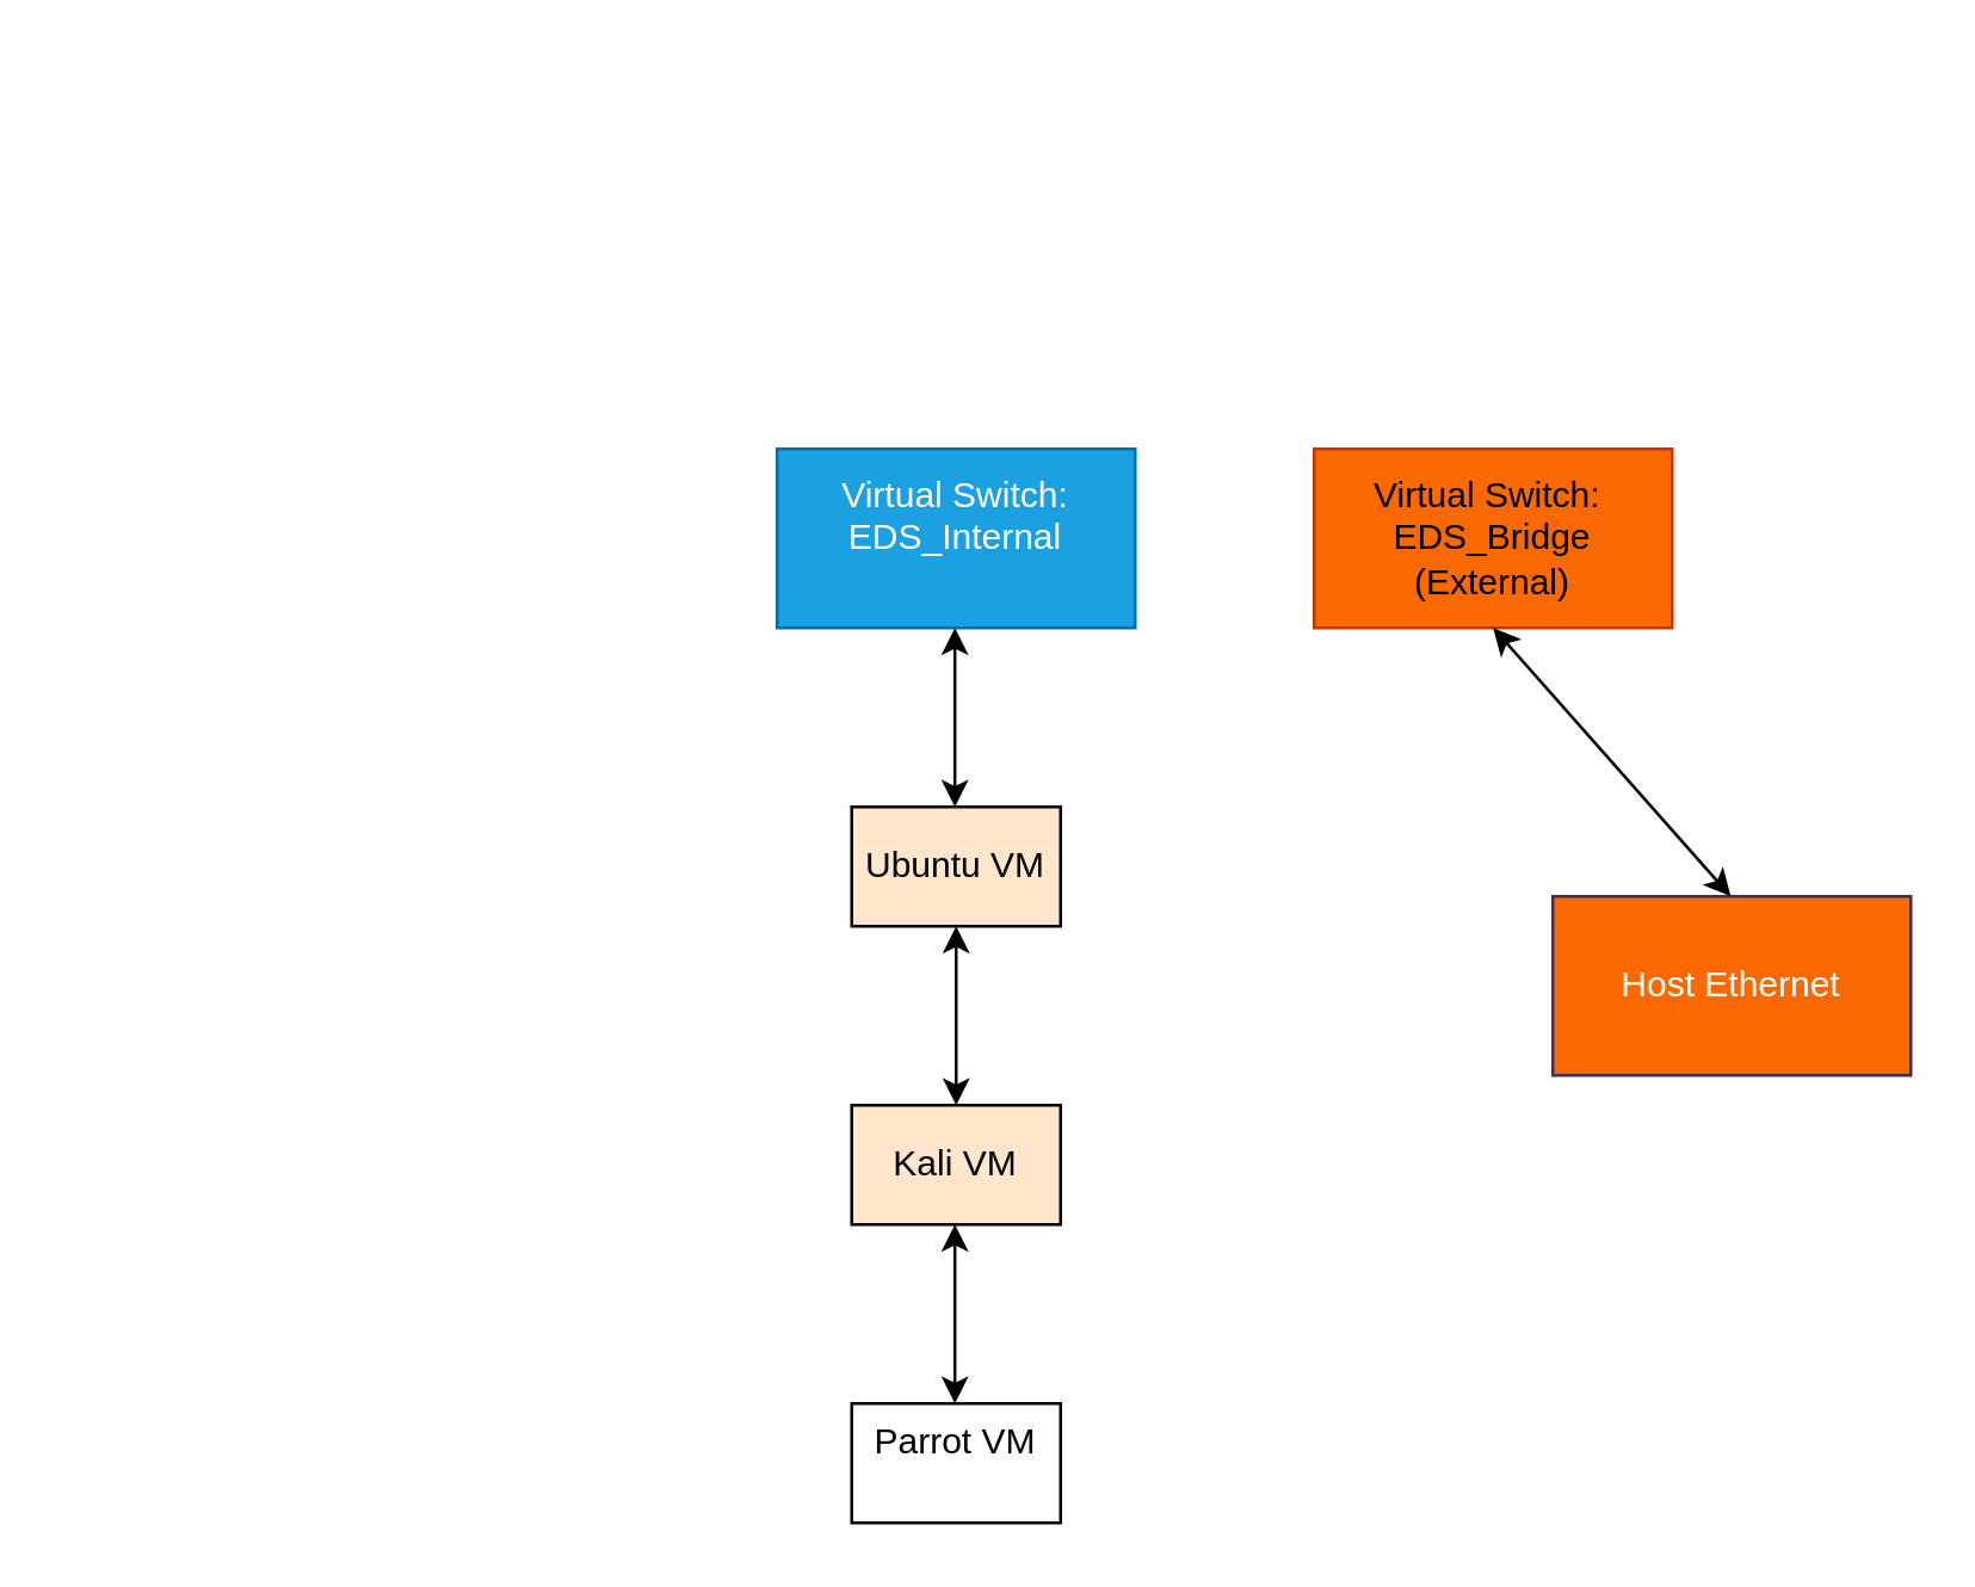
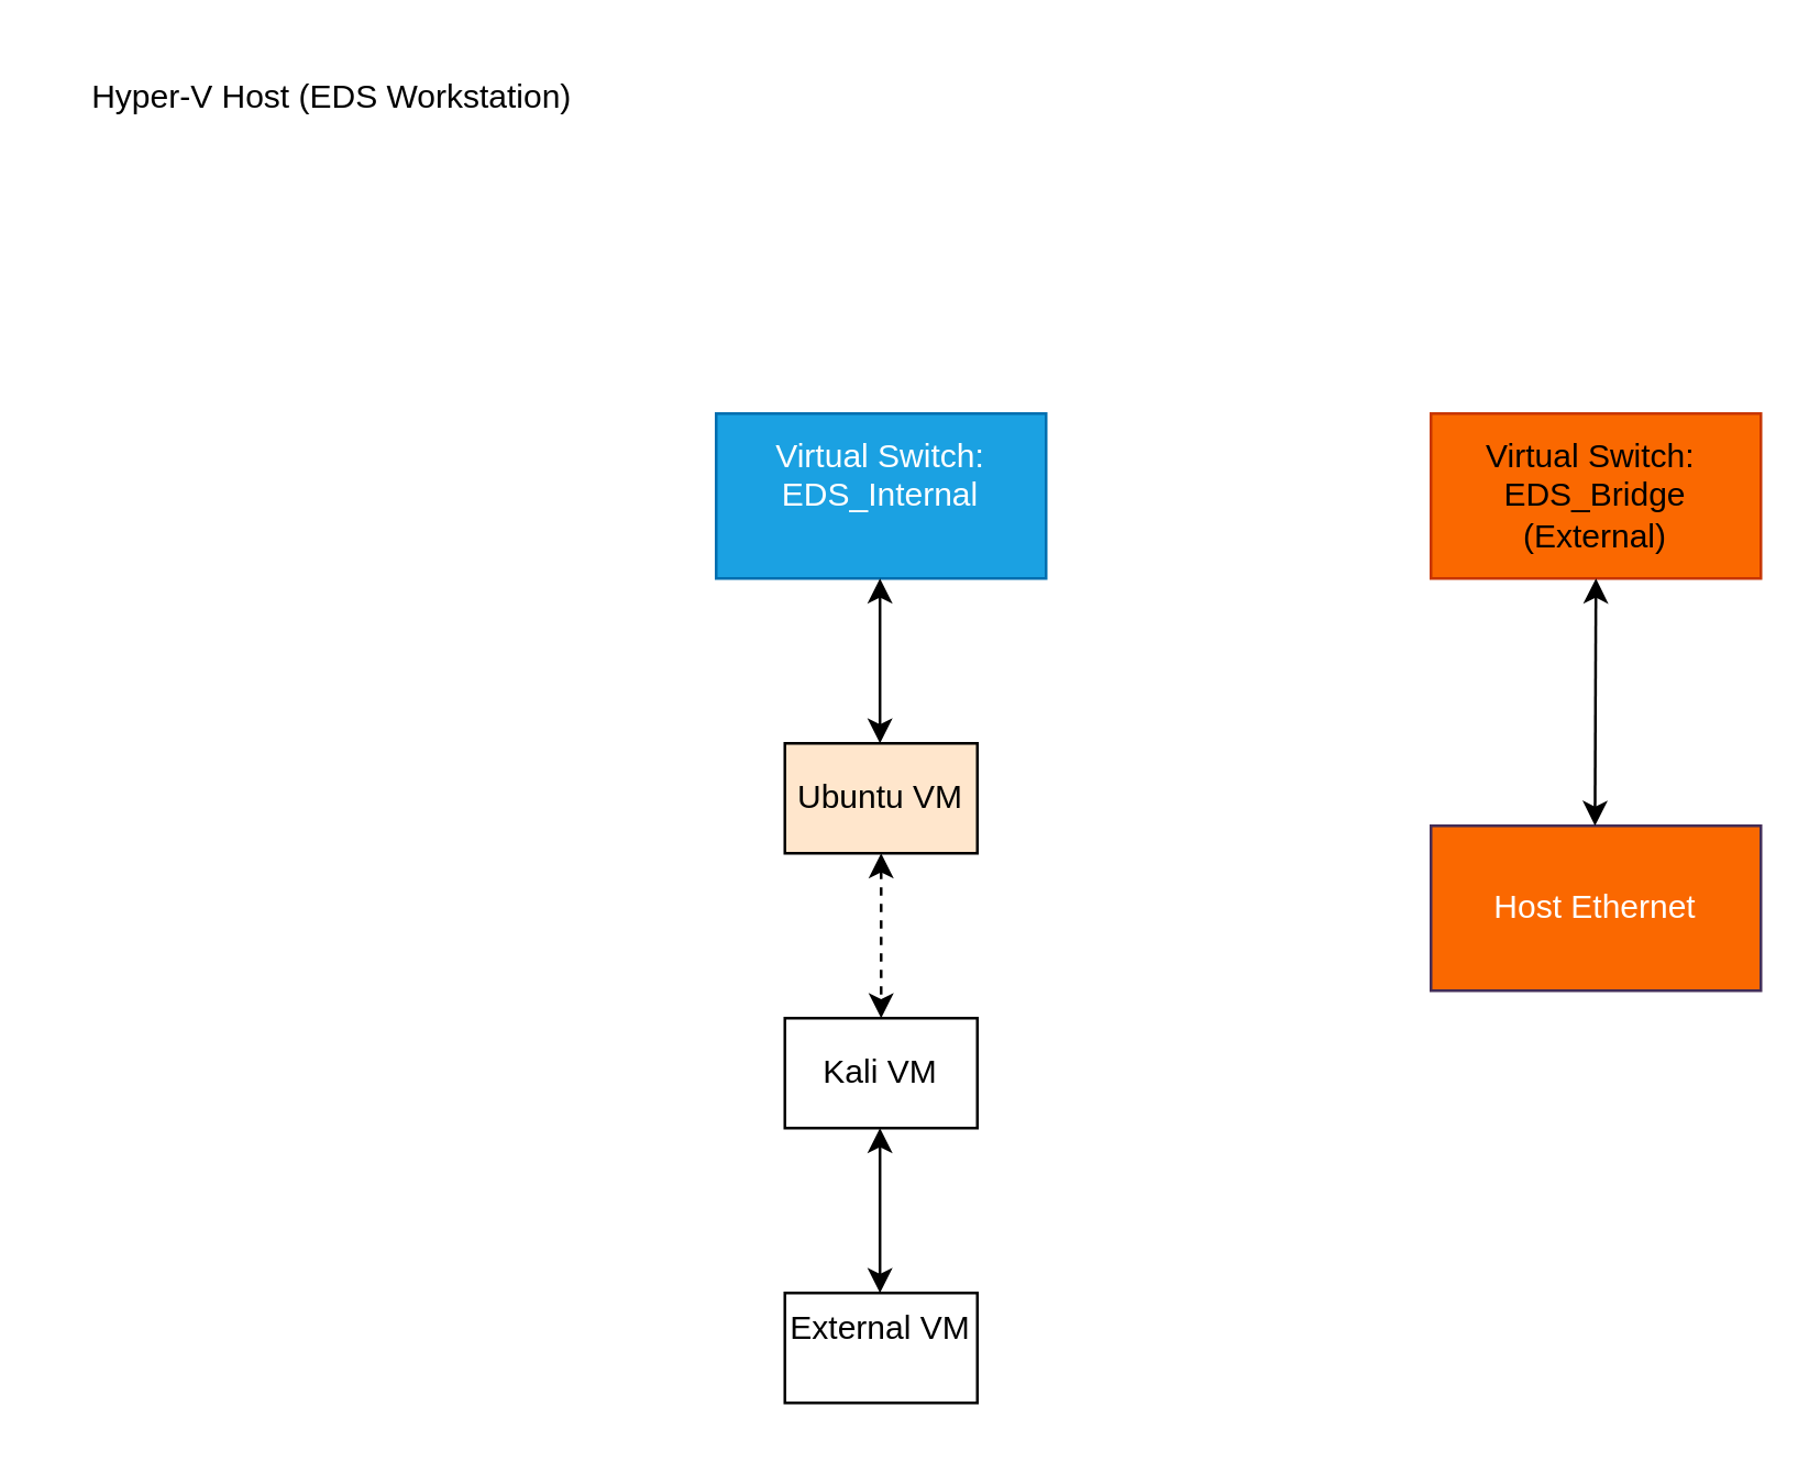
  <mxCell id="0" />
  <mxCell id="1" parent="0" />
  <mxCell id="2" value="Virtual Switch:&lt;br&gt;EDS_Internal&lt;div&gt;&lt;br&gt;&lt;/div&gt;" style="rounded=0;whiteSpace=wrap;html=1;fillColor=#1ba1e2;fontColor=#ffffff;strokeColor=#006EAF;" vertex="1" parent="1"><mxGeometry x="260" y="150" width="120" height="60" as="geometry" /></mxCell>
- <mxCell id="4" value="Virtual Switch:&amp;nbsp;&lt;div&gt;EDS_Bridge (External)&lt;/div&gt;" style="rounded=0;whiteSpace=wrap;html=1;fillColor=#fa6800;fontColor=#000000;strokeColor=#C73500;" vertex="1" parent="1"><mxGeometry x="440" y="150" width="120" height="60" as="geometry" /></mxCell>
+ <mxCell id="3" value="Hyper-V Host (EDS Workstation)" style="text;html=1;align=center;verticalAlign=middle;resizable=0;points=[];autosize=1;strokeColor=none;fillColor=none;" vertex="1" parent="1"><mxGeometry x="20" y="20" width="200" height="30" as="geometry" /></mxCell>
+ <mxCell id="4" value="Virtual Switch:&amp;nbsp;&lt;div&gt;EDS_Bridge (External)&lt;/div&gt;" style="rounded=0;whiteSpace=wrap;html=1;fillColor=#fa6800;fontColor=#000000;strokeColor=#C73500;" vertex="1" parent="1"><mxGeometry x="520" y="150" width="120" height="60" as="geometry" /></mxCell>
  <mxCell id="5" value="Ubuntu VM" style="rounded=0;whiteSpace=wrap;html=1;fillColor=#ffe6cc;" vertex="1" parent="1"><mxGeometry x="285" y="270" width="70" height="40" as="geometry" /></mxCell>
- <mxCell id="6" value="Kali VM" style="rounded=0;whiteSpace=wrap;html=1;fillColor=#ffe6cc;" vertex="1" parent="1"><mxGeometry x="285" y="370" width="70" height="40" as="geometry" /></mxCell>
- <mxCell id="7" value="Parrot VM&lt;div&gt;&lt;br&gt;&lt;/div&gt;" style="rounded=0;whiteSpace=wrap;html=1;" vertex="1" parent="1"><mxGeometry x="285" y="470" width="70" height="40" as="geometry" /></mxCell>
+ <mxCell id="6" value="Kali VM" style="rounded=0;whiteSpace=wrap;html=1;" vertex="1" parent="1"><mxGeometry x="285" y="370" width="70" height="40" as="geometry" /></mxCell>
+ <mxCell id="7" value="External VM&lt;div&gt;&lt;br&gt;&lt;/div&gt;" style="rounded=0;whiteSpace=wrap;html=1;" vertex="1" parent="1"><mxGeometry x="285" y="470" width="70" height="40" as="geometry" /></mxCell>
  <mxCell id="8" value="&lt;div&gt;&lt;br&gt;&lt;/div&gt;Host Ethernet&lt;div&gt;&lt;br&gt;&lt;/div&gt;" style="rounded=0;whiteSpace=wrap;html=1;fillColor=#fa6800;fontColor=#ffffff;strokeColor=#432D57;" vertex="1" parent="1"><mxGeometry x="520" y="300" width="120" height="60" as="geometry" /></mxCell>
  <mxCell id="9" value="" style="endArrow=classic;startArrow=classic;html=1;rounded=0;exitX=0.5;exitY=0;exitDx=0;exitDy=0;" edge="1" parent="1"><mxGeometry width="50" height="50" relative="1" as="geometry"><mxPoint x="319.58" y="270" as="sourcePoint" /><mxPoint x="319.58" y="210" as="targetPoint" /><Array as="points" /></mxGeometry></mxCell>
- <mxCell id="10" value="" style="endArrow=classic;startArrow=classic;html=1;rounded=0;exitX=0.5;exitY=1;exitDx=0;exitDy=0;entryX=0.5;entryY=0;entryDx=0;entryDy=0;" edge="1" parent="1" source="5" target="6"><mxGeometry width="50" height="50" relative="1" as="geometry"><mxPoint x="235" y="280" as="sourcePoint" /><mxPoint x="235" y="220" as="targetPoint" /><Array as="points" /></mxGeometry></mxCell>
+ <mxCell id="10" value="" style="endArrow=classic;startArrow=classic;html=1;rounded=0;exitX=0.5;exitY=1;exitDx=0;exitDy=0;entryX=0.5;entryY=0;entryDx=0;entryDy=0;dashed=1;" edge="1" parent="1" source="5" target="6"><mxGeometry width="50" height="50" relative="1" as="geometry"><mxPoint x="235" y="280" as="sourcePoint" /><mxPoint x="235" y="220" as="targetPoint" /><Array as="points" /></mxGeometry></mxCell>
  <mxCell id="11" value="" style="endArrow=classic;startArrow=classic;html=1;rounded=0;exitX=0.5;exitY=0;exitDx=0;exitDy=0;" edge="1" parent="1"><mxGeometry width="50" height="50" relative="1" as="geometry"><mxPoint x="319.58" y="470" as="sourcePoint" /><mxPoint x="319.58" y="410" as="targetPoint" /><Array as="points" /></mxGeometry></mxCell>
  <mxCell id="12" value="" style="endArrow=classic;startArrow=classic;html=1;rounded=0;exitX=0.5;exitY=0;exitDx=0;exitDy=0;entryX=0.5;entryY=1;entryDx=0;entryDy=0;" edge="1" parent="1" target="4"><mxGeometry width="50" height="50" relative="1" as="geometry"><mxPoint x="579.66" y="300" as="sourcePoint" /><mxPoint x="580" y="220" as="targetPoint" /><Array as="points" /></mxGeometry></mxCell>
